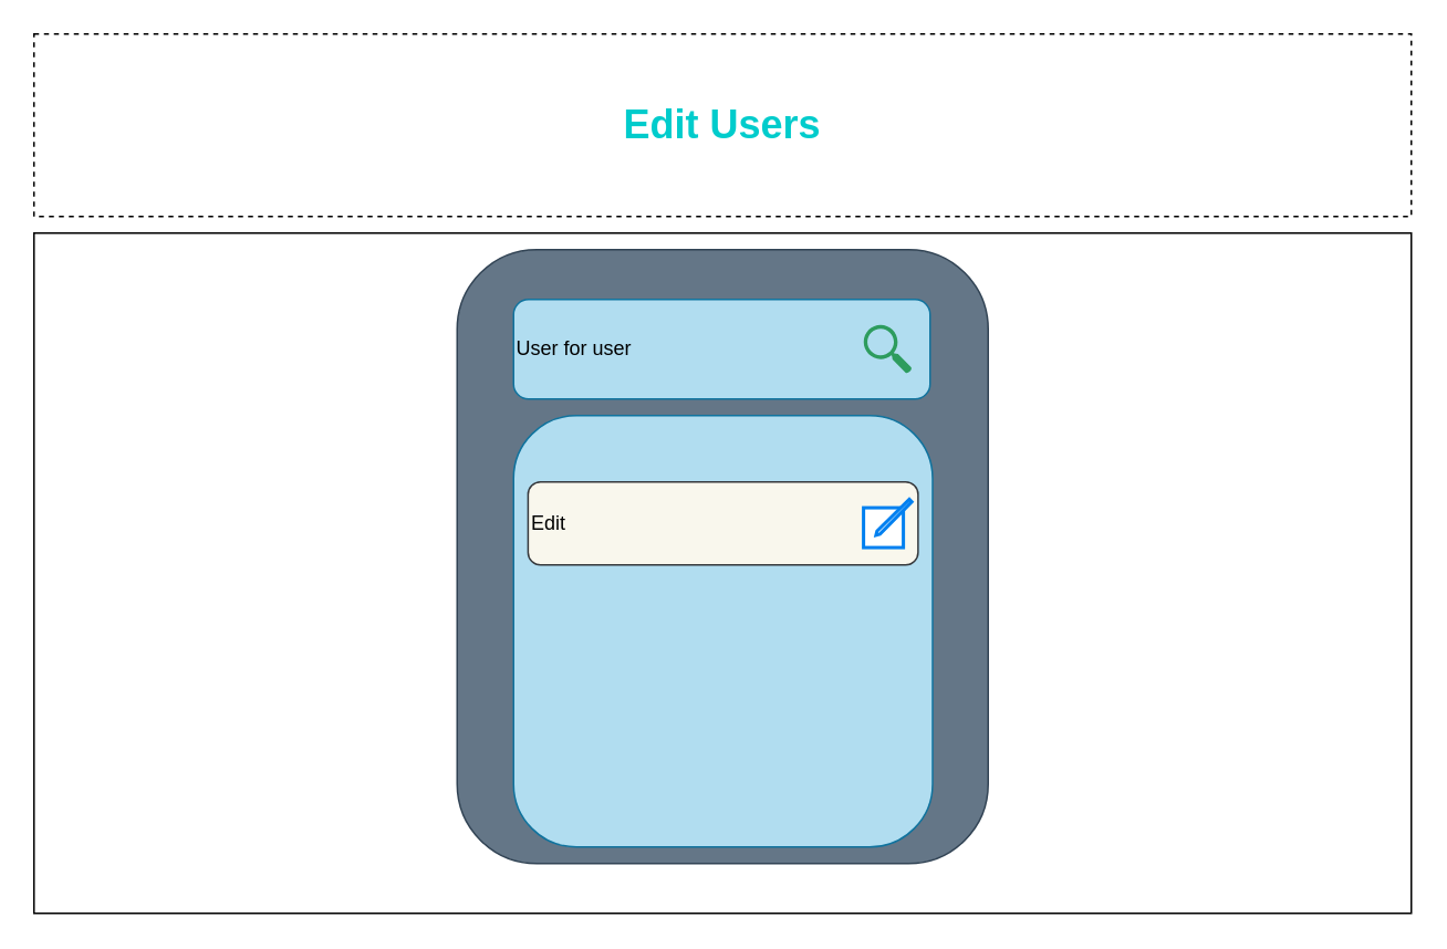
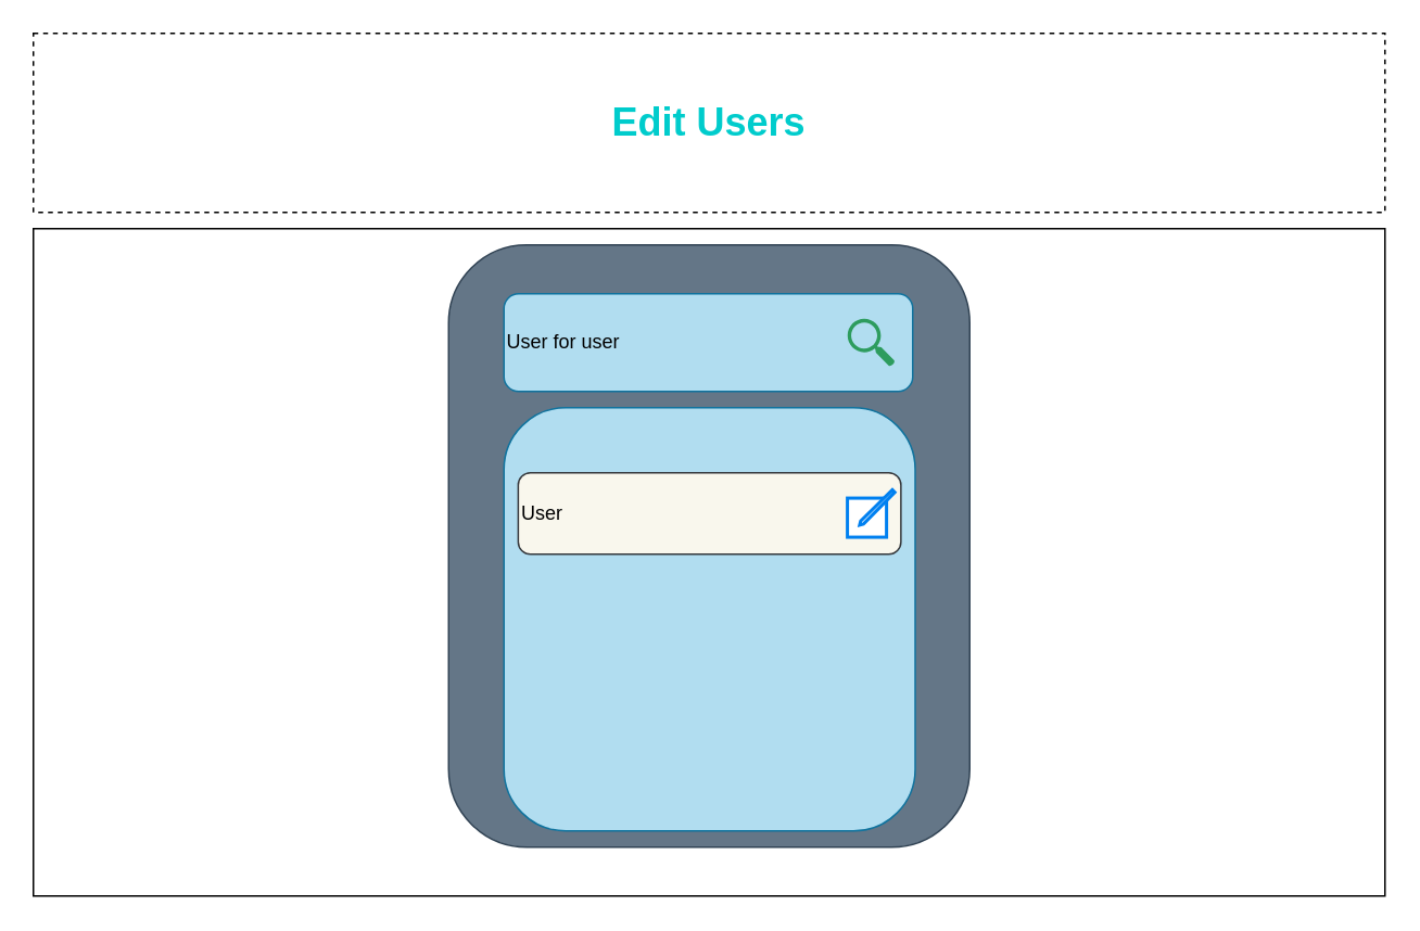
  <mxCell id="0" />
  <mxCell id="1" parent="0" />
  <mxCell id="2" value="&lt;h1&gt;&lt;font color=&quot;#00cccc&quot;&gt;Edit Users&lt;/font&gt;&lt;/h1&gt;" style="rounded=0;whiteSpace=wrap;html=1;dashed=1;" vertex="1" parent="1"><mxGeometry x="20" y="20" width="830" height="110" as="geometry" /></mxCell>
  <mxCell id="3" value="" style="rounded=0;whiteSpace=wrap;html=1;" vertex="1" parent="1"><mxGeometry x="20" y="140" width="830" height="410" as="geometry" /></mxCell>
  <mxCell id="4" value="" style="rounded=1;whiteSpace=wrap;html=1;fillColor=#647687;fontColor=#ffffff;strokeColor=#314354;" vertex="1" parent="1"><mxGeometry x="275" y="150" width="320" height="370" as="geometry" /></mxCell>
  <mxCell id="5" value="&lt;font color=&quot;#000000&quot;&gt;User for user&lt;/font&gt;" style="rounded=1;whiteSpace=wrap;html=1;fillColor=#b1ddf0;strokeColor=#10739e;align=left;" vertex="1" parent="1"><mxGeometry x="309" y="180" width="251" height="60" as="geometry" /></mxCell>
  <mxCell id="6" value="" style="sketch=0;html=1;aspect=fixed;strokeColor=none;shadow=0;align=center;verticalAlign=top;fillColor=#2D9C5E;shape=mxgraph.gcp2.search;fontColor=#000000;" vertex="1" parent="1"><mxGeometry x="520" y="195.36" width="29" height="29.29" as="geometry" /></mxCell>
  <mxCell id="7" value="" style="rounded=1;whiteSpace=wrap;html=1;fillColor=#b1ddf0;strokeColor=#10739e;" vertex="1" parent="1"><mxGeometry x="309" y="250" width="252.5" height="260" as="geometry" /></mxCell>
- <mxCell id="8" value="&lt;font color=&quot;#000000&quot;&gt;Edit&amp;nbsp;&lt;/font&gt;" style="rounded=1;whiteSpace=wrap;html=1;fillColor=#f9f7ed;strokeColor=#36393d;align=left;" vertex="1" parent="1"><mxGeometry x="317.75" y="290" width="235" height="50" as="geometry" /></mxCell>
+ <mxCell id="8" value="&lt;font color=&quot;#000000&quot;&gt;User&amp;nbsp;&lt;/font&gt;" style="rounded=1;whiteSpace=wrap;html=1;fillColor=#f9f7ed;strokeColor=#36393d;align=left;" vertex="1" parent="1"><mxGeometry x="317.75" y="290" width="235" height="50" as="geometry" /></mxCell>
  <mxCell id="9" value="" style="html=1;verticalLabelPosition=bottom;align=center;labelBackgroundColor=#ffffff;verticalAlign=top;strokeWidth=2;strokeColor=#0080F0;shadow=0;dashed=0;shape=mxgraph.ios7.icons.compose;fontColor=#000000;" vertex="1" parent="1"><mxGeometry x="519.9" y="300.45" width="29.1" height="29.1" as="geometry" /></mxCell>
